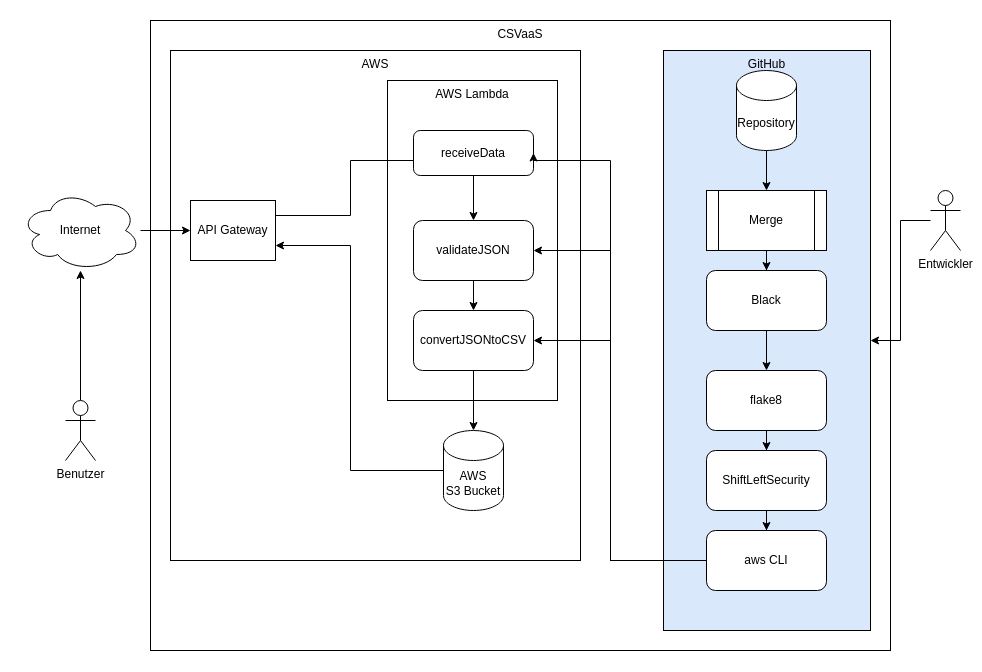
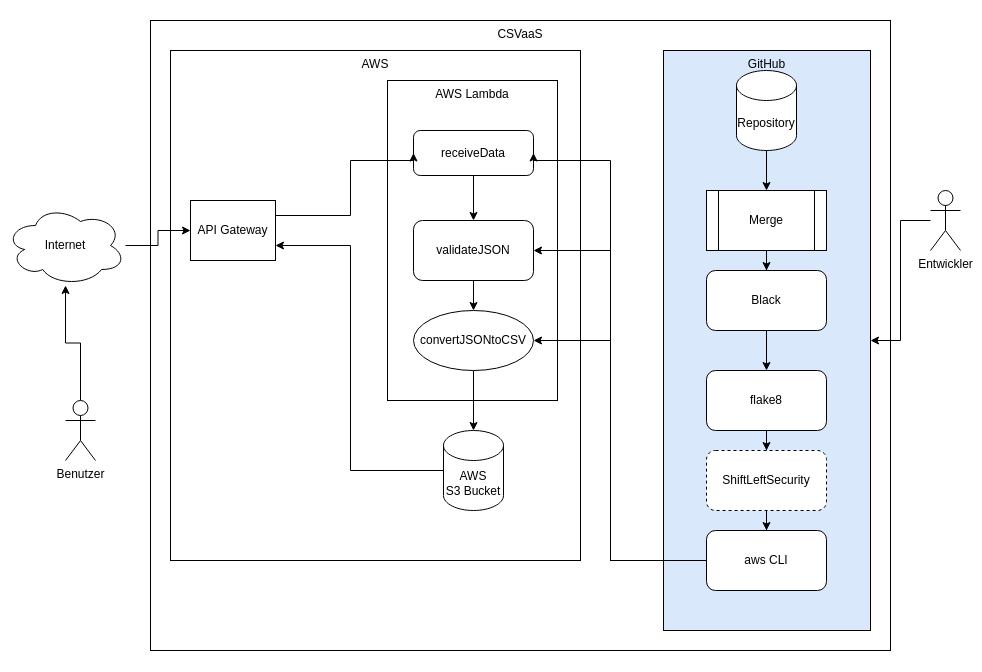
  <mxCell id="0" />
  <mxCell id="1" parent="0" />
  <mxCell id="2" value="CSVaaS" style="rounded=0;whiteSpace=wrap;html=1;verticalAlign=top;" vertex="1" parent="1"><mxGeometry x="150" y="20" width="740" height="630" as="geometry" /></mxCell>
  <mxCell id="3" value="AWS" style="rounded=0;whiteSpace=wrap;html=1;verticalAlign=top;" vertex="1" parent="1"><mxGeometry x="170" y="50" width="410" height="510" as="geometry" /></mxCell>
  <mxCell id="4" value="API Gateway" style="rounded=0;whiteSpace=wrap;html=1;" vertex="1" parent="1"><mxGeometry x="190" y="200" width="85" height="60" as="geometry" /></mxCell>
  <mxCell id="5" style="edgeStyle=orthogonalEdgeStyle;rounded=0;orthogonalLoop=1;jettySize=auto;html=1;" edge="1" parent="1" source="6" target="4"><mxGeometry relative="1" as="geometry" /></mxCell>
- <mxCell id="6" value="Internet" style="ellipse;shape=cloud;whiteSpace=wrap;html=1;" vertex="1" parent="1"><mxGeometry x="20" y="190" width="120" height="80" as="geometry" /></mxCell>
+ <mxCell id="6" value="Internet" style="ellipse;shape=cloud;whiteSpace=wrap;html=1;" vertex="1" parent="1"><mxGeometry x="5" y="205" width="120" height="80" as="geometry" /></mxCell>
  <mxCell id="7" value="AWS Lambda" style="rounded=0;whiteSpace=wrap;html=1;verticalAlign=top;" vertex="1" parent="1"><mxGeometry x="387" y="80" width="170" height="320" as="geometry" /></mxCell>
  <mxCell id="8" value="" style="edgeStyle=orthogonalEdgeStyle;rounded=0;orthogonalLoop=1;jettySize=auto;html=1;" edge="1" parent="1" source="9" target="11"><mxGeometry relative="1" as="geometry" /></mxCell>
  <mxCell id="9" value="receiveData" style="rounded=1;whiteSpace=wrap;html=1;" vertex="1" parent="1"><mxGeometry x="413" y="130" width="120" height="45" as="geometry" /></mxCell>
  <mxCell id="10" value="" style="edgeStyle=orthogonalEdgeStyle;rounded=0;orthogonalLoop=1;jettySize=auto;html=1;" edge="1" parent="1" source="11" target="13"><mxGeometry relative="1" as="geometry" /></mxCell>
  <mxCell id="11" value="validateJSON" style="rounded=1;whiteSpace=wrap;html=1;" vertex="1" parent="1"><mxGeometry x="413" y="220" width="120" height="60" as="geometry" /></mxCell>
  <mxCell id="12" style="edgeStyle=orthogonalEdgeStyle;rounded=0;orthogonalLoop=1;jettySize=auto;html=1;" edge="1" parent="1" source="13" target="15"><mxGeometry relative="1" as="geometry" /></mxCell>
- <mxCell id="13" value="convertJSONtoCSV" style="rounded=1;whiteSpace=wrap;html=1;" vertex="1" parent="1"><mxGeometry x="413" y="310" width="120" height="60" as="geometry" /></mxCell>
+ <mxCell id="13" value="convertJSONtoCSV" style="ellipse;whiteSpace=wrap;html=1;" vertex="1" parent="1"><mxGeometry x="413" y="310" width="120" height="60" as="geometry" /></mxCell>
  <mxCell id="14" style="edgeStyle=orthogonalEdgeStyle;rounded=0;orthogonalLoop=1;jettySize=auto;html=1;entryX=1;entryY=0.75;entryDx=0;entryDy=0;exitX=0;exitY=0.5;exitDx=0;exitDy=0;exitPerimeter=0;" edge="1" parent="1" source="15" target="4"><mxGeometry relative="1" as="geometry"><Array as="points"><mxPoint x="350" y="470" /><mxPoint x="350" y="245" /></Array></mxGeometry></mxCell>
  <mxCell id="15" value="AWS&lt;br&gt;&lt;div&gt;S3 Bucket&lt;/div&gt;" style="shape=cylinder3;whiteSpace=wrap;html=1;boundedLbl=1;backgroundOutline=1;size=15;" vertex="1" parent="1"><mxGeometry x="443" y="430" width="60" height="80" as="geometry" /></mxCell>
- <mxCell id="16" style="edgeStyle=orthogonalEdgeStyle;rounded=0;orthogonalLoop=1;jettySize=auto;html=1;exitX=1;exitY=0.25;exitDx=0;exitDy=0;entryX=0;entryY=0.5;entryDx=0;entryDy=0;endArrow=none;" edge="1" parent="1" source="4" target="9"><mxGeometry relative="1" as="geometry"><Array as="points"><mxPoint x="350" y="215" /><mxPoint x="350" y="160" /></Array></mxGeometry></mxCell>
+ <mxCell id="16" style="edgeStyle=orthogonalEdgeStyle;rounded=0;orthogonalLoop=1;jettySize=auto;html=1;exitX=1;exitY=0.25;exitDx=0;exitDy=0;entryX=0;entryY=0.5;entryDx=0;entryDy=0;" edge="1" parent="1" source="4" target="9"><mxGeometry relative="1" as="geometry"><Array as="points"><mxPoint x="350" y="215" /><mxPoint x="350" y="160" /></Array></mxGeometry></mxCell>
  <mxCell id="17" style="edgeStyle=orthogonalEdgeStyle;rounded=0;orthogonalLoop=1;jettySize=auto;html=1;" edge="1" parent="1" source="18" target="6"><mxGeometry relative="1" as="geometry" /></mxCell>
  <mxCell id="18" value="Benutzer" style="shape=umlActor;verticalLabelPosition=bottom;verticalAlign=top;html=1;outlineConnect=0;" vertex="1" parent="1"><mxGeometry x="65" y="400" width="30" height="60" as="geometry" /></mxCell>
  <mxCell id="19" value="GitHub" style="rounded=0;whiteSpace=wrap;html=1;verticalAlign=top;fillColor=#dae8fc;" vertex="1" parent="1"><mxGeometry x="663" y="50" width="207" height="580" as="geometry" /></mxCell>
  <mxCell id="20" value="" style="edgeStyle=orthogonalEdgeStyle;rounded=0;orthogonalLoop=1;jettySize=auto;html=1;" edge="1" parent="1" source="21" target="23"><mxGeometry relative="1" as="geometry" /></mxCell>
  <mxCell id="21" value="Merge" style="shape=process;whiteSpace=wrap;html=1;backgroundOutline=1;" vertex="1" parent="1"><mxGeometry x="706" y="190" width="120" height="60" as="geometry" /></mxCell>
  <mxCell id="22" value="" style="edgeStyle=orthogonalEdgeStyle;rounded=0;orthogonalLoop=1;jettySize=auto;html=1;" edge="1" parent="1" source="23" target="27"><mxGeometry relative="1" as="geometry" /></mxCell>
  <mxCell id="23" value="Black" style="rounded=1;whiteSpace=wrap;html=1;" vertex="1" parent="1"><mxGeometry x="706" y="270" width="120" height="60" as="geometry" /></mxCell>
  <mxCell id="24" style="edgeStyle=orthogonalEdgeStyle;rounded=0;orthogonalLoop=1;jettySize=auto;html=1;" edge="1" parent="1" source="25" target="21"><mxGeometry relative="1" as="geometry" /></mxCell>
  <mxCell id="25" value="Repository" style="shape=cylinder3;whiteSpace=wrap;html=1;boundedLbl=1;backgroundOutline=1;size=15;" vertex="1" parent="1"><mxGeometry x="736" y="70" width="60" height="80" as="geometry" /></mxCell>
  <mxCell id="26" value="" style="edgeStyle=orthogonalEdgeStyle;rounded=0;orthogonalLoop=1;jettySize=auto;html=1;" edge="1" parent="1" source="27" target="29"><mxGeometry relative="1" as="geometry" /></mxCell>
  <mxCell id="27" value="flake8" style="rounded=1;whiteSpace=wrap;html=1;" vertex="1" parent="1"><mxGeometry x="706" y="370" width="120" height="60" as="geometry" /></mxCell>
  <mxCell id="28" value="" style="edgeStyle=orthogonalEdgeStyle;rounded=0;orthogonalLoop=1;jettySize=auto;html=1;" edge="1" parent="1" source="29" target="33"><mxGeometry relative="1" as="geometry" /></mxCell>
- <mxCell id="29" value="ShiftLeftSecurity" style="rounded=1;whiteSpace=wrap;html=1;" vertex="1" parent="1"><mxGeometry x="706" y="450" width="120" height="60" as="geometry" /></mxCell>
+ <mxCell id="29" value="ShiftLeftSecurity" style="rounded=1;whiteSpace=wrap;html=1;dashed=1;" vertex="1" parent="1"><mxGeometry x="706" y="450" width="120" height="60" as="geometry" /></mxCell>
  <mxCell id="30" style="edgeStyle=orthogonalEdgeStyle;rounded=0;orthogonalLoop=1;jettySize=auto;html=1;exitX=0;exitY=0.5;exitDx=0;exitDy=0;entryX=1;entryY=0.5;entryDx=0;entryDy=0;" edge="1" parent="1" source="33" target="9"><mxGeometry relative="1" as="geometry"><Array as="points"><mxPoint x="610" y="560" /><mxPoint x="610" y="160" /></Array></mxGeometry></mxCell>
  <mxCell id="31" style="edgeStyle=orthogonalEdgeStyle;rounded=0;orthogonalLoop=1;jettySize=auto;html=1;exitX=0;exitY=0.5;exitDx=0;exitDy=0;entryX=1;entryY=0.5;entryDx=0;entryDy=0;" edge="1" parent="1" source="33" target="11"><mxGeometry relative="1" as="geometry"><Array as="points"><mxPoint x="610" y="560" /><mxPoint x="610" y="250" /></Array></mxGeometry></mxCell>
  <mxCell id="32" style="edgeStyle=orthogonalEdgeStyle;rounded=0;orthogonalLoop=1;jettySize=auto;html=1;exitX=0;exitY=0.5;exitDx=0;exitDy=0;entryX=1;entryY=0.5;entryDx=0;entryDy=0;" edge="1" parent="1" source="33" target="13"><mxGeometry relative="1" as="geometry"><Array as="points"><mxPoint x="610" y="560" /><mxPoint x="610" y="340" /></Array></mxGeometry></mxCell>
  <mxCell id="33" value="aws CLI" style="rounded=1;whiteSpace=wrap;html=1;" vertex="1" parent="1"><mxGeometry x="706" y="530" width="120" height="60" as="geometry" /></mxCell>
  <mxCell id="34" style="rounded=0;orthogonalLoop=1;jettySize=auto;html=1;edgeStyle=orthogonalEdgeStyle;" edge="1" parent="1" source="35" target="19"><mxGeometry relative="1" as="geometry" /></mxCell>
  <mxCell id="35" value="Entwickler" style="shape=umlActor;verticalLabelPosition=bottom;verticalAlign=top;html=1;outlineConnect=0;" vertex="1" parent="1"><mxGeometry x="930" y="190" width="30" height="60" as="geometry" /></mxCell>
